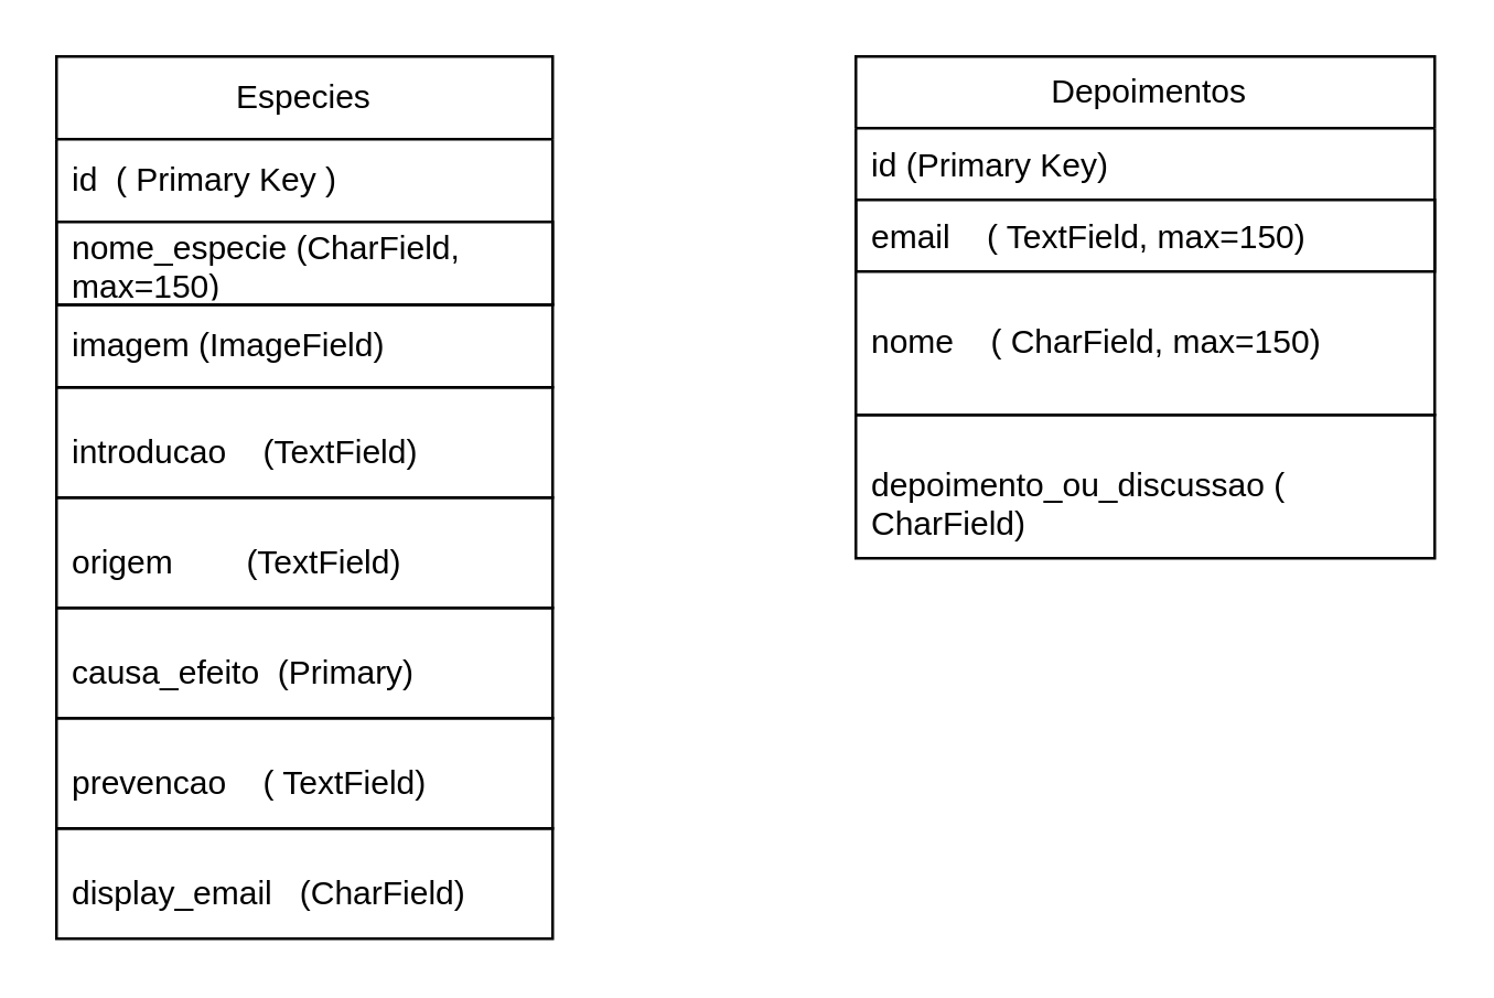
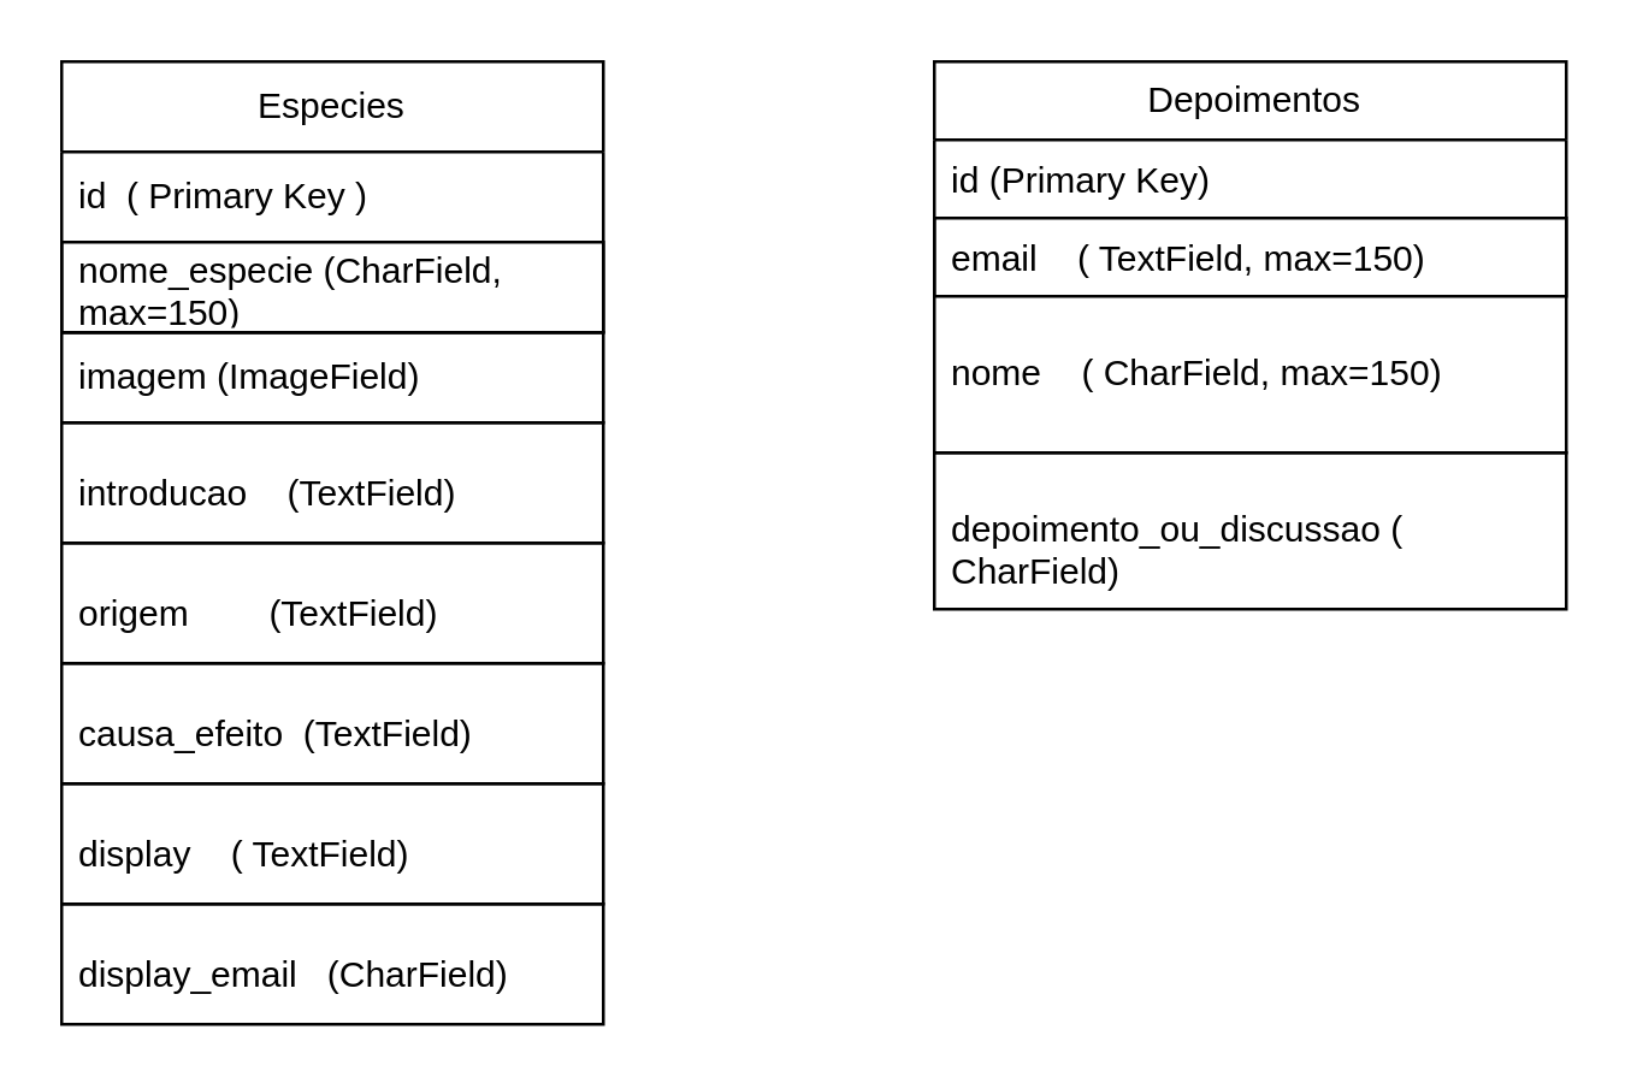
  <mxCell id="0" />
  <mxCell id="1" parent="0" />
  <mxCell id="2" value="Especies" style="swimlane;fontStyle=0;childLayout=stackLayout;horizontal=1;startSize=30;horizontalStack=0;resizeParent=1;resizeParentMax=0;resizeLast=0;collapsible=1;marginBottom=0;whiteSpace=wrap;html=1;" vertex="1" parent="1"><mxGeometry x="20" y="20" width="180" height="90" as="geometry" /></mxCell>
  <mxCell id="3" value="id&amp;nbsp; ( Primary Key )" style="text;strokeColor=none;fillColor=none;align=left;verticalAlign=middle;spacingLeft=4;spacingRight=4;overflow=hidden;points=[[0,0.5],[1,0.5]];portConstraint=eastwest;rotatable=0;whiteSpace=wrap;html=1;" vertex="1" parent="2"><mxGeometry y="30" width="180" height="30" as="geometry" /></mxCell>
  <mxCell id="4" value="nome_especie (CharField, max=150)" style="text;strokeColor=default;fillColor=none;align=left;verticalAlign=middle;spacingLeft=4;spacingRight=4;overflow=hidden;points=[[0,0.5],[1,0.5]];portConstraint=eastwest;rotatable=0;whiteSpace=wrap;html=1;" vertex="1" parent="2"><mxGeometry y="60" width="180" height="30" as="geometry" /></mxCell>
  <mxCell id="5" value="&lt;div&gt;&lt;table&gt;&lt;tbody&gt;&lt;tr&gt;&lt;td&gt;&lt;br&gt;&lt;/td&gt;&lt;td&gt;&lt;br&gt;&lt;/td&gt;&lt;td&gt;&lt;br&gt;&lt;/td&gt;&lt;/tr&gt;&lt;tr&gt;&lt;td&gt;&lt;br&gt;&lt;/td&gt;&lt;td&gt;&lt;br&gt;&lt;/td&gt;&lt;td&gt;&lt;br&gt;&lt;/td&gt;&lt;/tr&gt;&lt;tr&gt;&lt;td&gt;&lt;br&gt;&lt;/td&gt;&lt;td&gt;&lt;br&gt;&lt;/td&gt;&lt;td&gt;&lt;br&gt;&lt;/td&gt;&lt;/tr&gt;&lt;tr&gt;&lt;td&gt;&lt;br&gt;&lt;/td&gt;&lt;td&gt;&lt;br&gt;&lt;/td&gt;&lt;td&gt;&lt;br&gt;&lt;/td&gt;&lt;/tr&gt;&lt;/tbody&gt;&lt;/table&gt;&lt;br&gt;&lt;/div&gt;" style="text;strokeColor=none;fillColor=none;align=left;verticalAlign=middle;spacingLeft=4;spacingRight=4;overflow=hidden;points=[[0,0.5],[1,0.5]];portConstraint=eastwest;rotatable=0;whiteSpace=wrap;html=1;shadow=1;" vertex="1" parent="1"><mxGeometry x="20" y="140" width="140" height="30" as="geometry" /></mxCell>
  <mxCell id="6" value="&#10;&lt;span style=&quot;white-space: pre-wrap;&quot; class=&quot;selectable-text copyable-text false&quot;&gt;introducao    (TextField)&lt;/span&gt;&#10;&#10;" style="text;strokeColor=default;fillColor=none;align=left;verticalAlign=middle;spacingLeft=4;spacingRight=4;overflow=hidden;points=[[0,0.5],[1,0.5]];portConstraint=eastwest;rotatable=0;whiteSpace=wrap;html=1;" vertex="1" parent="1"><mxGeometry x="20" y="140" width="180" height="40" as="geometry" /></mxCell>
  <mxCell id="7" value="imagem (ImageField)" style="text;strokeColor=default;fillColor=none;align=left;verticalAlign=middle;spacingLeft=4;spacingRight=4;overflow=hidden;points=[[0,0.5],[1,0.5]];portConstraint=eastwest;rotatable=0;whiteSpace=wrap;html=1;" vertex="1" parent="1"><mxGeometry x="20" y="110" width="180" height="30" as="geometry" /></mxCell>
  <mxCell id="8" value="&#10;&lt;span style=&quot;white-space: pre-wrap;&quot; class=&quot;selectable-text copyable-text false&quot;&gt;origem        (TextField)&lt;/span&gt;&#10;&#10;" style="text;strokeColor=default;fillColor=none;align=left;verticalAlign=middle;spacingLeft=4;spacingRight=4;overflow=hidden;points=[[0,0.5],[1,0.5]];portConstraint=eastwest;rotatable=0;whiteSpace=wrap;html=1;" vertex="1" parent="1"><mxGeometry x="20" y="180" width="180" height="40" as="geometry" /></mxCell>
- <mxCell id="9" value="&#10;&lt;span style=&quot;white-space: pre-wrap;&quot; class=&quot;selectable-text copyable-text false&quot;&gt;causa_efeito  (Primary)&lt;/span&gt;&#10;&#10;" style="text;strokeColor=default;fillColor=none;align=left;verticalAlign=middle;spacingLeft=4;spacingRight=4;overflow=hidden;points=[[0,0.5],[1,0.5]];portConstraint=eastwest;rotatable=0;whiteSpace=wrap;html=1;" vertex="1" parent="1"><mxGeometry x="20" y="220" width="180" height="40" as="geometry" /></mxCell>
- <mxCell id="10" value="&#10;&lt;span style=&quot;white-space: pre-wrap;&quot; class=&quot;selectable-text copyable-text false&quot;&gt;prevencao    ( TextField)&lt;/span&gt;&#10;&#10;" style="text;strokeColor=default;fillColor=none;align=left;verticalAlign=middle;spacingLeft=4;spacingRight=4;overflow=hidden;points=[[0,0.5],[1,0.5]];portConstraint=eastwest;rotatable=0;whiteSpace=wrap;html=1;" vertex="1" parent="1"><mxGeometry x="20" y="260" width="180" height="40" as="geometry" /></mxCell>
+ <mxCell id="9" value="&#10;&lt;span style=&quot;white-space: pre-wrap;&quot; class=&quot;selectable-text copyable-text false&quot;&gt;causa_efeito  (TextField)&lt;/span&gt;&#10;&#10;" style="text;strokeColor=default;fillColor=none;align=left;verticalAlign=middle;spacingLeft=4;spacingRight=4;overflow=hidden;points=[[0,0.5],[1,0.5]];portConstraint=eastwest;rotatable=0;whiteSpace=wrap;html=1;" vertex="1" parent="1"><mxGeometry x="20" y="220" width="180" height="40" as="geometry" /></mxCell>
+ <mxCell id="10" value="&#10;&lt;span style=&quot;white-space: pre-wrap;&quot; class=&quot;selectable-text copyable-text false&quot;&gt;display    ( TextField)&lt;/span&gt;&#10;&#10;" style="text;strokeColor=default;fillColor=none;align=left;verticalAlign=middle;spacingLeft=4;spacingRight=4;overflow=hidden;points=[[0,0.5],[1,0.5]];portConstraint=eastwest;rotatable=0;whiteSpace=wrap;html=1;" vertex="1" parent="1"><mxGeometry x="20" y="260" width="180" height="40" as="geometry" /></mxCell>
  <mxCell id="11" value="&#10;&lt;span style=&quot;white-space: pre-wrap;&quot; class=&quot;selectable-text copyable-text false&quot;&gt;display_email   (CharField)&lt;/span&gt;&#10;&#10;" style="text;strokeColor=default;fillColor=none;align=left;verticalAlign=middle;spacingLeft=4;spacingRight=4;overflow=hidden;points=[[0,0.5],[1,0.5]];portConstraint=eastwest;rotatable=0;whiteSpace=wrap;html=1;" vertex="1" parent="1"><mxGeometry x="20" y="300" width="180" height="40" as="geometry" /></mxCell>
  <mxCell id="12" value="&amp;nbsp;Depoimentos" style="swimlane;fontStyle=0;childLayout=stackLayout;horizontal=1;startSize=26;fillColor=none;horizontalStack=0;resizeParent=1;resizeParentMax=0;resizeLast=0;collapsible=1;marginBottom=0;whiteSpace=wrap;html=1;" vertex="1" parent="1"><mxGeometry x="310" y="20" width="210" height="130" as="geometry" /></mxCell>
  <mxCell id="13" value="&lt;span style=&quot;white-space-collapse: preserve;&quot; class=&quot;selectable-text copyable-text false&quot;&gt;id (Primary Key)&lt;/span&gt;" style="text;strokeColor=none;fillColor=none;align=left;verticalAlign=top;spacingLeft=4;spacingRight=4;overflow=hidden;rotatable=0;points=[[0,0.5],[1,0.5]];portConstraint=eastwest;whiteSpace=wrap;html=1;" vertex="1" parent="12"><mxGeometry y="26" width="210" height="26" as="geometry" /></mxCell>
  <mxCell id="14" value="&lt;span style=&quot;white-space-collapse: preserve;&quot; class=&quot;selectable-text copyable-text false&quot;&gt;email    ( TextField, max=150)&lt;/span&gt;" style="text;strokeColor=default;fillColor=none;align=left;verticalAlign=top;spacingLeft=4;spacingRight=4;overflow=hidden;rotatable=0;points=[[0,0.5],[1,0.5]];portConstraint=eastwest;whiteSpace=wrap;html=1;" vertex="1" parent="12"><mxGeometry y="52" width="210" height="26" as="geometry" /></mxCell>
  <mxCell id="15" value="&lt;p class=&quot;selectable-text copyable-text x15bjb6t x1n2onr6&quot;&gt;&lt;span style=&quot;white-space-collapse: preserve; background-color: initial;&quot;&gt;nome    ( CharField, max=150)&lt;/span&gt;&lt;/p&gt;" style="text;strokeColor=none;fillColor=none;align=left;verticalAlign=top;spacingLeft=4;spacingRight=4;overflow=hidden;rotatable=0;points=[[0,0.5],[1,0.5]];portConstraint=eastwest;whiteSpace=wrap;html=1;" vertex="1" parent="12"><mxGeometry y="78" width="210" height="52" as="geometry" /></mxCell>
  <mxCell id="16" value="&lt;p class=&quot;selectable-text copyable-text x15bjb6t x1n2onr6&quot;&gt;&lt;span style=&quot;white-space-collapse: preserve;&quot; class=&quot;selectable-text copyable-text false&quot;&gt;depoimento_ou_discussao ( CharField)&lt;/span&gt;&lt;/p&gt;" style="text;strokeColor=default;fillColor=none;align=left;verticalAlign=top;spacingLeft=4;spacingRight=4;overflow=hidden;rotatable=0;points=[[0,0.5],[1,0.5]];portConstraint=eastwest;whiteSpace=wrap;html=1;" vertex="1" parent="1"><mxGeometry x="310" y="150" width="210" height="52" as="geometry" /></mxCell>
